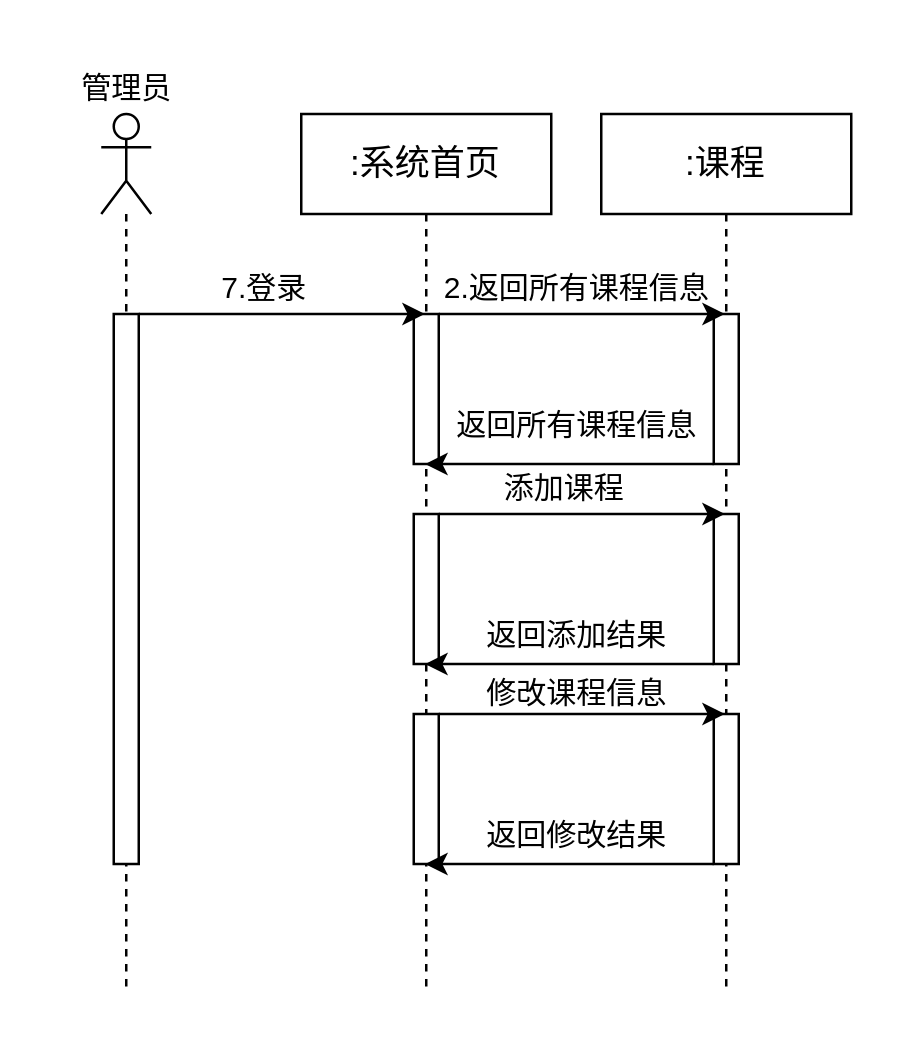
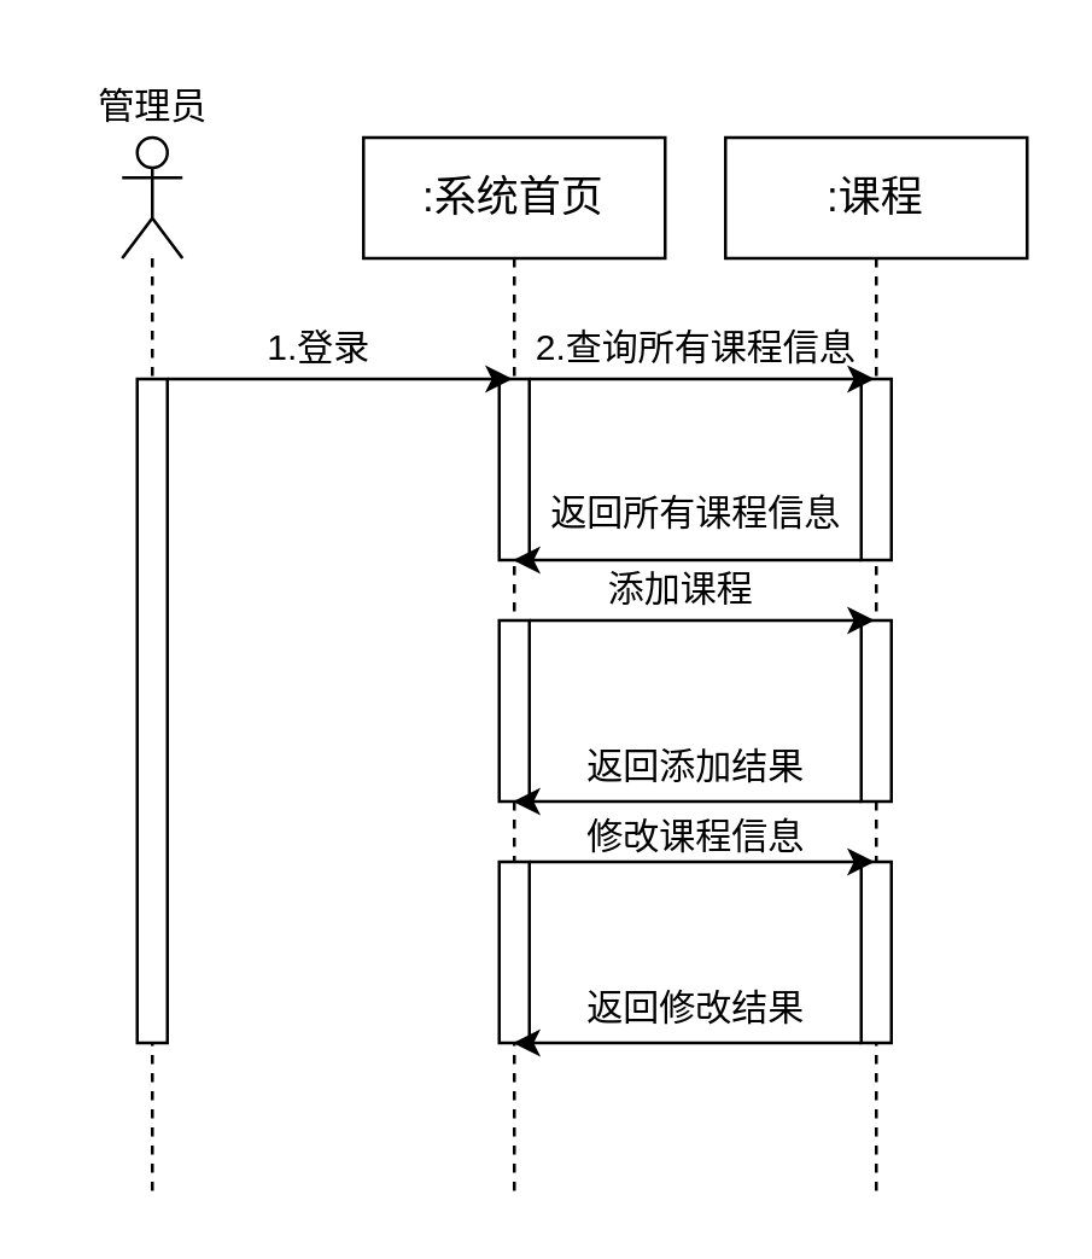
  <mxCell id="0" />
  <mxCell id="1" parent="0" />
  <mxCell id="2" value="" style="shape=umlLifeline;perimeter=lifelinePerimeter;whiteSpace=wrap;html=1;container=1;dropTarget=0;collapsible=0;recursiveResize=0;outlineConnect=0;portConstraint=eastwest;newEdgeStyle={&quot;edgeStyle&quot;:&quot;elbowEdgeStyle&quot;,&quot;elbow&quot;:&quot;vertical&quot;,&quot;curved&quot;:0,&quot;rounded&quot;:0};participant=umlActor;" vertex="1" parent="1"><mxGeometry x="40" y="45" width="20" height="350" as="geometry" /></mxCell>
  <mxCell id="3" value="" style="html=1;points=[];perimeter=orthogonalPerimeter;outlineConnect=0;targetShapes=umlLifeline;portConstraint=eastwest;newEdgeStyle={&quot;edgeStyle&quot;:&quot;elbowEdgeStyle&quot;,&quot;elbow&quot;:&quot;vertical&quot;,&quot;curved&quot;:0,&quot;rounded&quot;:0};" vertex="1" parent="2"><mxGeometry x="5" y="80" width="10" height="220" as="geometry" /></mxCell>
  <mxCell id="4" value="管理员" style="text;html=1;align=center;verticalAlign=middle;resizable=0;points=[];autosize=1;strokeColor=none;fillColor=none;" vertex="1" parent="1"><mxGeometry x="20" y="20" width="60" height="30" as="geometry" /></mxCell>
  <mxCell id="5" value="&lt;font style=&quot;font-size: 14px;&quot;&gt;:系统首页&lt;/font&gt;" style="shape=umlLifeline;perimeter=lifelinePerimeter;whiteSpace=wrap;html=1;container=1;dropTarget=0;collapsible=0;recursiveResize=0;outlineConnect=0;portConstraint=eastwest;newEdgeStyle={&quot;edgeStyle&quot;:&quot;elbowEdgeStyle&quot;,&quot;elbow&quot;:&quot;vertical&quot;,&quot;curved&quot;:0,&quot;rounded&quot;:0};" vertex="1" parent="1"><mxGeometry x="120" y="45" width="100" height="350" as="geometry" /></mxCell>
  <mxCell id="6" value="" style="html=1;points=[];perimeter=orthogonalPerimeter;outlineConnect=0;targetShapes=umlLifeline;portConstraint=eastwest;newEdgeStyle={&quot;edgeStyle&quot;:&quot;elbowEdgeStyle&quot;,&quot;elbow&quot;:&quot;vertical&quot;,&quot;curved&quot;:0,&quot;rounded&quot;:0};" vertex="1" parent="5"><mxGeometry x="45" y="80" width="10" height="60" as="geometry" /></mxCell>
  <mxCell id="7" value="" style="html=1;points=[];perimeter=orthogonalPerimeter;outlineConnect=0;targetShapes=umlLifeline;portConstraint=eastwest;newEdgeStyle={&quot;edgeStyle&quot;:&quot;elbowEdgeStyle&quot;,&quot;elbow&quot;:&quot;vertical&quot;,&quot;curved&quot;:0,&quot;rounded&quot;:0};" vertex="1" parent="5"><mxGeometry x="45" y="160" width="10" height="60" as="geometry" /></mxCell>
  <mxCell id="8" value="" style="html=1;points=[];perimeter=orthogonalPerimeter;outlineConnect=0;targetShapes=umlLifeline;portConstraint=eastwest;newEdgeStyle={&quot;edgeStyle&quot;:&quot;elbowEdgeStyle&quot;,&quot;elbow&quot;:&quot;vertical&quot;,&quot;curved&quot;:0,&quot;rounded&quot;:0};" vertex="1" parent="5"><mxGeometry x="45" y="240" width="10" height="60" as="geometry" /></mxCell>
- <mxCell id="9" value="7.登录" style="text;html=1;align=center;verticalAlign=middle;resizable=0;points=[];autosize=1;strokeColor=none;fillColor=none;" vertex="1" parent="1"><mxGeometry x="75" y="100" width="60" height="30" as="geometry" /></mxCell>
+ <mxCell id="9" value="1.登录" style="text;html=1;align=center;verticalAlign=middle;resizable=0;points=[];autosize=1;strokeColor=none;fillColor=none;" vertex="1" parent="1"><mxGeometry x="75" y="100" width="60" height="30" as="geometry" /></mxCell>
  <mxCell id="10" value="&lt;font style=&quot;font-size: 14px;&quot;&gt;:课程&lt;/font&gt;" style="shape=umlLifeline;perimeter=lifelinePerimeter;whiteSpace=wrap;html=1;container=1;dropTarget=0;collapsible=0;recursiveResize=0;outlineConnect=0;portConstraint=eastwest;newEdgeStyle={&quot;edgeStyle&quot;:&quot;elbowEdgeStyle&quot;,&quot;elbow&quot;:&quot;vertical&quot;,&quot;curved&quot;:0,&quot;rounded&quot;:0};" vertex="1" parent="1"><mxGeometry x="240" y="45" width="100" height="350" as="geometry" /></mxCell>
  <mxCell id="11" value="" style="html=1;points=[];perimeter=orthogonalPerimeter;outlineConnect=0;targetShapes=umlLifeline;portConstraint=eastwest;newEdgeStyle={&quot;edgeStyle&quot;:&quot;elbowEdgeStyle&quot;,&quot;elbow&quot;:&quot;vertical&quot;,&quot;curved&quot;:0,&quot;rounded&quot;:0};" vertex="1" parent="10"><mxGeometry x="45" y="80" width="10" height="60" as="geometry" /></mxCell>
  <mxCell id="12" value="" style="html=1;points=[];perimeter=orthogonalPerimeter;outlineConnect=0;targetShapes=umlLifeline;portConstraint=eastwest;newEdgeStyle={&quot;edgeStyle&quot;:&quot;elbowEdgeStyle&quot;,&quot;elbow&quot;:&quot;vertical&quot;,&quot;curved&quot;:0,&quot;rounded&quot;:0};" vertex="1" parent="10"><mxGeometry x="45" y="160" width="10" height="60" as="geometry" /></mxCell>
  <mxCell id="13" value="" style="html=1;points=[];perimeter=orthogonalPerimeter;outlineConnect=0;targetShapes=umlLifeline;portConstraint=eastwest;newEdgeStyle={&quot;edgeStyle&quot;:&quot;elbowEdgeStyle&quot;,&quot;elbow&quot;:&quot;vertical&quot;,&quot;curved&quot;:0,&quot;rounded&quot;:0};" vertex="1" parent="10"><mxGeometry x="45" y="240" width="10" height="60" as="geometry" /></mxCell>
  <mxCell id="14" style="edgeStyle=elbowEdgeStyle;rounded=0;orthogonalLoop=1;jettySize=auto;html=1;elbow=vertical;curved=0;" edge="1" parent="1" source="6" target="10"><mxGeometry relative="1" as="geometry"><Array as="points"><mxPoint x="220" y="125" /></Array></mxGeometry></mxCell>
  <mxCell id="15" style="edgeStyle=elbowEdgeStyle;rounded=0;orthogonalLoop=1;jettySize=auto;html=1;elbow=vertical;curved=0;" edge="1" parent="1" source="3" target="5"><mxGeometry relative="1" as="geometry"><Array as="points"><mxPoint x="110" y="125" /></Array></mxGeometry></mxCell>
- <mxCell id="16" value="2.返回所有课程信息" style="text;html=1;align=center;verticalAlign=middle;resizable=0;points=[];autosize=1;strokeColor=none;fillColor=none;" vertex="1" parent="1"><mxGeometry x="165" y="100" width="130" height="30" as="geometry" /></mxCell>
+ <mxCell id="16" value="2.查询所有课程信息" style="text;html=1;align=center;verticalAlign=middle;resizable=0;points=[];autosize=1;strokeColor=none;fillColor=none;" vertex="1" parent="1"><mxGeometry x="165" y="100" width="130" height="30" as="geometry" /></mxCell>
  <mxCell id="17" style="edgeStyle=elbowEdgeStyle;rounded=0;orthogonalLoop=1;jettySize=auto;html=1;elbow=vertical;curved=0;" edge="1" parent="1" source="11" target="5"><mxGeometry relative="1" as="geometry"><Array as="points"><mxPoint x="240" y="185" /><mxPoint x="220" y="215" /></Array></mxGeometry></mxCell>
  <mxCell id="18" value="返回所有课程信息" style="text;html=1;align=center;verticalAlign=middle;resizable=0;points=[];autosize=1;strokeColor=none;fillColor=none;" vertex="1" parent="1"><mxGeometry x="170" y="155" width="120" height="30" as="geometry" /></mxCell>
  <mxCell id="19" style="edgeStyle=elbowEdgeStyle;rounded=0;orthogonalLoop=1;jettySize=auto;html=1;elbow=vertical;curved=0;" edge="1" parent="1" source="7" target="10"><mxGeometry relative="1" as="geometry"><Array as="points"><mxPoint x="230" y="205" /></Array></mxGeometry></mxCell>
  <mxCell id="20" style="edgeStyle=elbowEdgeStyle;rounded=0;orthogonalLoop=1;jettySize=auto;html=1;elbow=vertical;curved=0;" edge="1" parent="1" source="12" target="5"><mxGeometry relative="1" as="geometry"><Array as="points"><mxPoint x="240" y="265" /><mxPoint x="200" y="265" /><mxPoint x="200" y="265" /></Array></mxGeometry></mxCell>
  <mxCell id="21" style="edgeStyle=elbowEdgeStyle;rounded=0;orthogonalLoop=1;jettySize=auto;html=1;elbow=vertical;curved=0;" edge="1" parent="1" source="8" target="10"><mxGeometry relative="1" as="geometry"><Array as="points"><mxPoint x="230" y="285" /></Array></mxGeometry></mxCell>
  <mxCell id="22" style="edgeStyle=elbowEdgeStyle;rounded=0;orthogonalLoop=1;jettySize=auto;html=1;elbow=vertical;curved=0;" edge="1" parent="1" source="13" target="5"><mxGeometry relative="1" as="geometry"><Array as="points"><mxPoint x="230" y="345" /><mxPoint x="220" y="315" /></Array></mxGeometry></mxCell>
  <mxCell id="23" value="修改课程信息" style="text;html=1;align=center;verticalAlign=middle;resizable=0;points=[];autosize=1;strokeColor=none;fillColor=none;" vertex="1" parent="1"><mxGeometry x="180" y="262" width="100" height="30" as="geometry" /></mxCell>
  <mxCell id="24" value="返回修改结果" style="text;html=1;align=center;verticalAlign=middle;resizable=0;points=[];autosize=1;strokeColor=none;fillColor=none;" vertex="1" parent="1"><mxGeometry x="180" y="319" width="100" height="30" as="geometry" /></mxCell>
  <mxCell id="25" value="添加课程" style="text;html=1;align=center;verticalAlign=middle;resizable=0;points=[];autosize=1;strokeColor=none;fillColor=none;" vertex="1" parent="1"><mxGeometry x="190" y="180" width="70" height="30" as="geometry" /></mxCell>
  <mxCell id="26" value="返回添加结果" style="text;html=1;align=center;verticalAlign=middle;resizable=0;points=[];autosize=1;strokeColor=none;fillColor=none;" vertex="1" parent="1"><mxGeometry x="180" y="239" width="100" height="30" as="geometry" /></mxCell>
